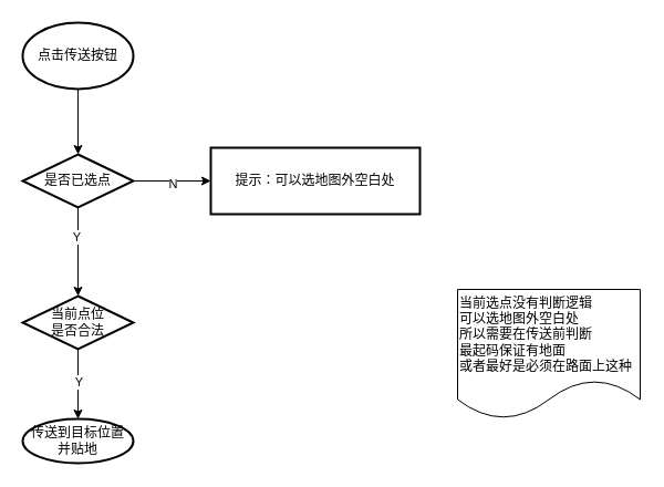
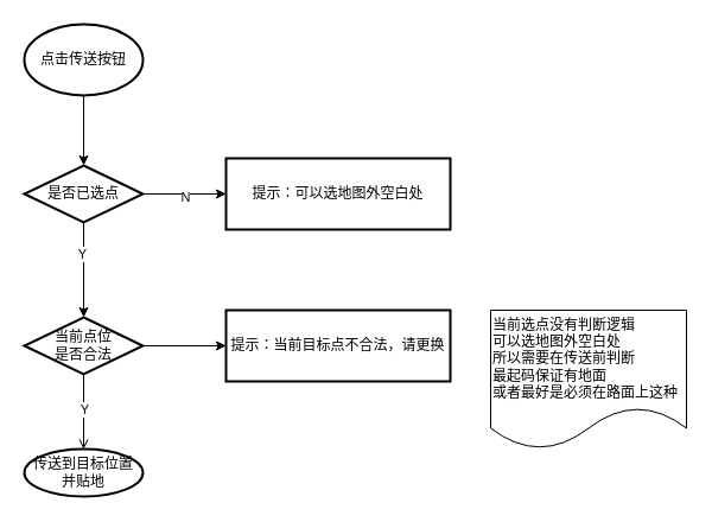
  <mxCell id="0" />
  <mxCell id="1" parent="0" />
  <mxCell id="2" style="edgeStyle=orthogonalEdgeStyle;rounded=0;orthogonalLoop=1;jettySize=auto;html=1;exitX=0.5;exitY=1;exitDx=0;exitDy=0;exitPerimeter=0;entryX=0.5;entryY=0;entryDx=0;entryDy=0;entryPerimeter=0;" edge="1" parent="1" source="3" target="8"><mxGeometry relative="1" as="geometry" /></mxCell>
  <mxCell id="3" value="点击传送按钮" style="strokeWidth=2;html=1;shape=mxgraph.flowchart.start_1;whiteSpace=wrap;" vertex="1" parent="1"><mxGeometry x="20" y="20" width="100" height="60" as="geometry" /></mxCell>
  <mxCell id="4" value="" style="edgeStyle=orthogonalEdgeStyle;rounded=0;orthogonalLoop=1;jettySize=auto;html=1;" edge="1" parent="1" source="8" target="9"><mxGeometry relative="1" as="geometry" /></mxCell>
  <mxCell id="5" value="N" style="edgeLabel;html=1;align=center;verticalAlign=middle;resizable=0;points=[];" vertex="1" connectable="0" parent="4"><mxGeometry x="0.0" y="-2" relative="1" as="geometry"><mxPoint as="offset" /></mxGeometry></mxCell>
  <mxCell id="6" value="" style="edgeStyle=orthogonalEdgeStyle;rounded=0;orthogonalLoop=1;jettySize=auto;html=1;" edge="1" parent="1" source="8" target="13"><mxGeometry relative="1" as="geometry" /></mxCell>
  <mxCell id="7" value="Y" style="edgeLabel;html=1;align=center;verticalAlign=middle;resizable=0;points=[];" vertex="1" connectable="0" parent="6"><mxGeometry x="-0.354" y="-2" relative="1" as="geometry"><mxPoint as="offset" /></mxGeometry></mxCell>
  <mxCell id="8" value="是否已选点" style="strokeWidth=2;html=1;shape=mxgraph.flowchart.decision;whiteSpace=wrap;" vertex="1" parent="1"><mxGeometry x="20" y="139" width="100" height="48" as="geometry" /></mxCell>
  <mxCell id="9" value="提示：可以选地图外空白处" style="whiteSpace=wrap;html=1;strokeWidth=2;" vertex="1" parent="1"><mxGeometry x="190" y="133" width="189" height="60" as="geometry" /></mxCell>
- <mxCell id="11" style="edgeStyle=orthogonalEdgeStyle;rounded=0;orthogonalLoop=1;jettySize=auto;html=1;exitX=0.5;exitY=1;exitDx=0;exitDy=0;exitPerimeter=0;entryX=0.5;entryY=0;entryDx=0;entryDy=0;entryPerimeter=0;" edge="1" parent="1" source="13" target="16"><mxGeometry relative="1" as="geometry" /></mxCell>
+ <mxCell id="10" style="edgeStyle=orthogonalEdgeStyle;rounded=0;orthogonalLoop=1;jettySize=auto;html=1;exitX=1;exitY=0.5;exitDx=0;exitDy=0;exitPerimeter=0;entryX=0;entryY=0.5;entryDx=0;entryDy=0;" edge="1" parent="1" source="13" target="15"><mxGeometry relative="1" as="geometry" /></mxCell>
+ <mxCell id="11" style="edgeStyle=orthogonalEdgeStyle;rounded=0;orthogonalLoop=1;jettySize=auto;html=1;exitX=0.5;exitY=1;exitDx=0;exitDy=0;exitPerimeter=0;entryX=0.5;entryY=0;entryDx=0;entryDy=0;entryPerimeter=0;endArrow=open;" edge="1" parent="1" source="13" target="16"><mxGeometry relative="1" as="geometry" /></mxCell>
  <mxCell id="12" value="Y" style="edgeLabel;html=1;align=center;verticalAlign=middle;resizable=0;points=[];" vertex="1" connectable="0" parent="11"><mxGeometry x="-0.401" y="3" relative="1" as="geometry"><mxPoint x="-3" y="10" as="offset" /></mxGeometry></mxCell>
  <mxCell id="13" value="当前点位&lt;br&gt;是否合法" style="strokeWidth=2;html=1;shape=mxgraph.flowchart.decision;whiteSpace=wrap;" vertex="1" parent="1"><mxGeometry x="20" y="267" width="100" height="48" as="geometry" /></mxCell>
  <mxCell id="14" value="当前选点没有判断逻辑&lt;br&gt;可以选地图外空白处&lt;br&gt;所以需要在传送前判断&lt;br&gt;最起码保证有地面&lt;br&gt;或者最好是必须在路面上这种" style="shape=document;whiteSpace=wrap;html=1;boundedLbl=1;align=left;" vertex="1" parent="1"><mxGeometry x="413" y="261" width="165" height="117" as="geometry" /></mxCell>
+ <mxCell id="15" value="提示：当前目标点不合法，请更换" style="whiteSpace=wrap;html=1;strokeWidth=2;" vertex="1" parent="1"><mxGeometry x="190" y="261" width="189" height="60" as="geometry" /></mxCell>
  <mxCell id="16" value="传送到目标位置&lt;br&gt;并贴地" style="strokeWidth=2;html=1;shape=mxgraph.flowchart.start_1;whiteSpace=wrap;" vertex="1" parent="1"><mxGeometry x="20" y="378" width="100" height="40" as="geometry" /></mxCell>
